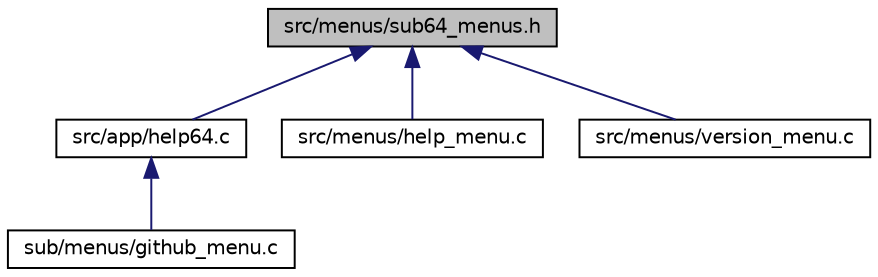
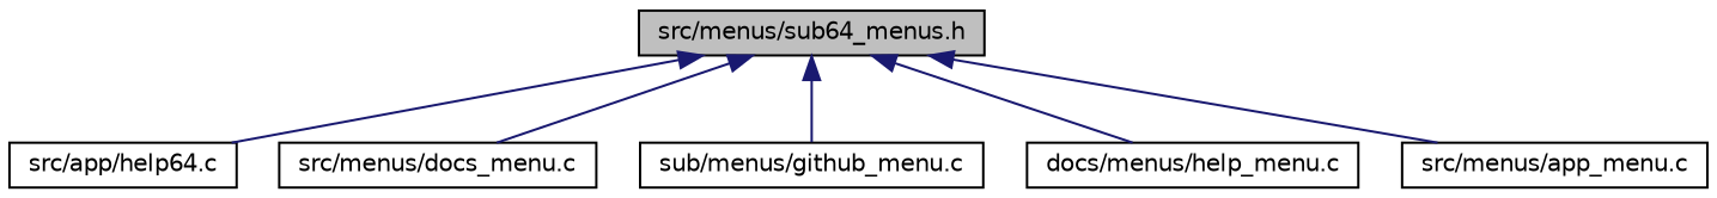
  digraph {
    node [color=black fillcolor=white fontname=Helvetica fontsize=10 shape=record style=filled]
    edge [color=midnightblue dir=back fontname=Helvetica fontsize=10 labelfontname=Helvetica labelfontsize=10 style=solid]
    n1 [fillcolor=grey75 fontcolor=black height=0.2 label="src/menus/sub64_menus.h" width=0.4]
    n2 [height=0.2 label="src/app/help64.c" width=0.4]
+   n3 [height=0.2 label="src/menus/docs_menu.c" width=0.4]
    n4 [height=0.2 label="sub/menus/github_menu.c" width=0.4]
-   n5 [height=0.2 label="src/menus/help_menu.c" width=0.4]
-   n6 [height=0.2 label="src/menus/version_menu.c" width=0.4]
+   n5 [height=0.2 label="docs/menus/help_menu.c" width=0.4]
+   n6 [height=0.2 label="src/menus/app_menu.c" width=0.4]
    n1 -> n2
-   n2 -> n4
+   n1 -> n3
+   n1 -> n4
    n1 -> n5
    n1 -> n6
  }
